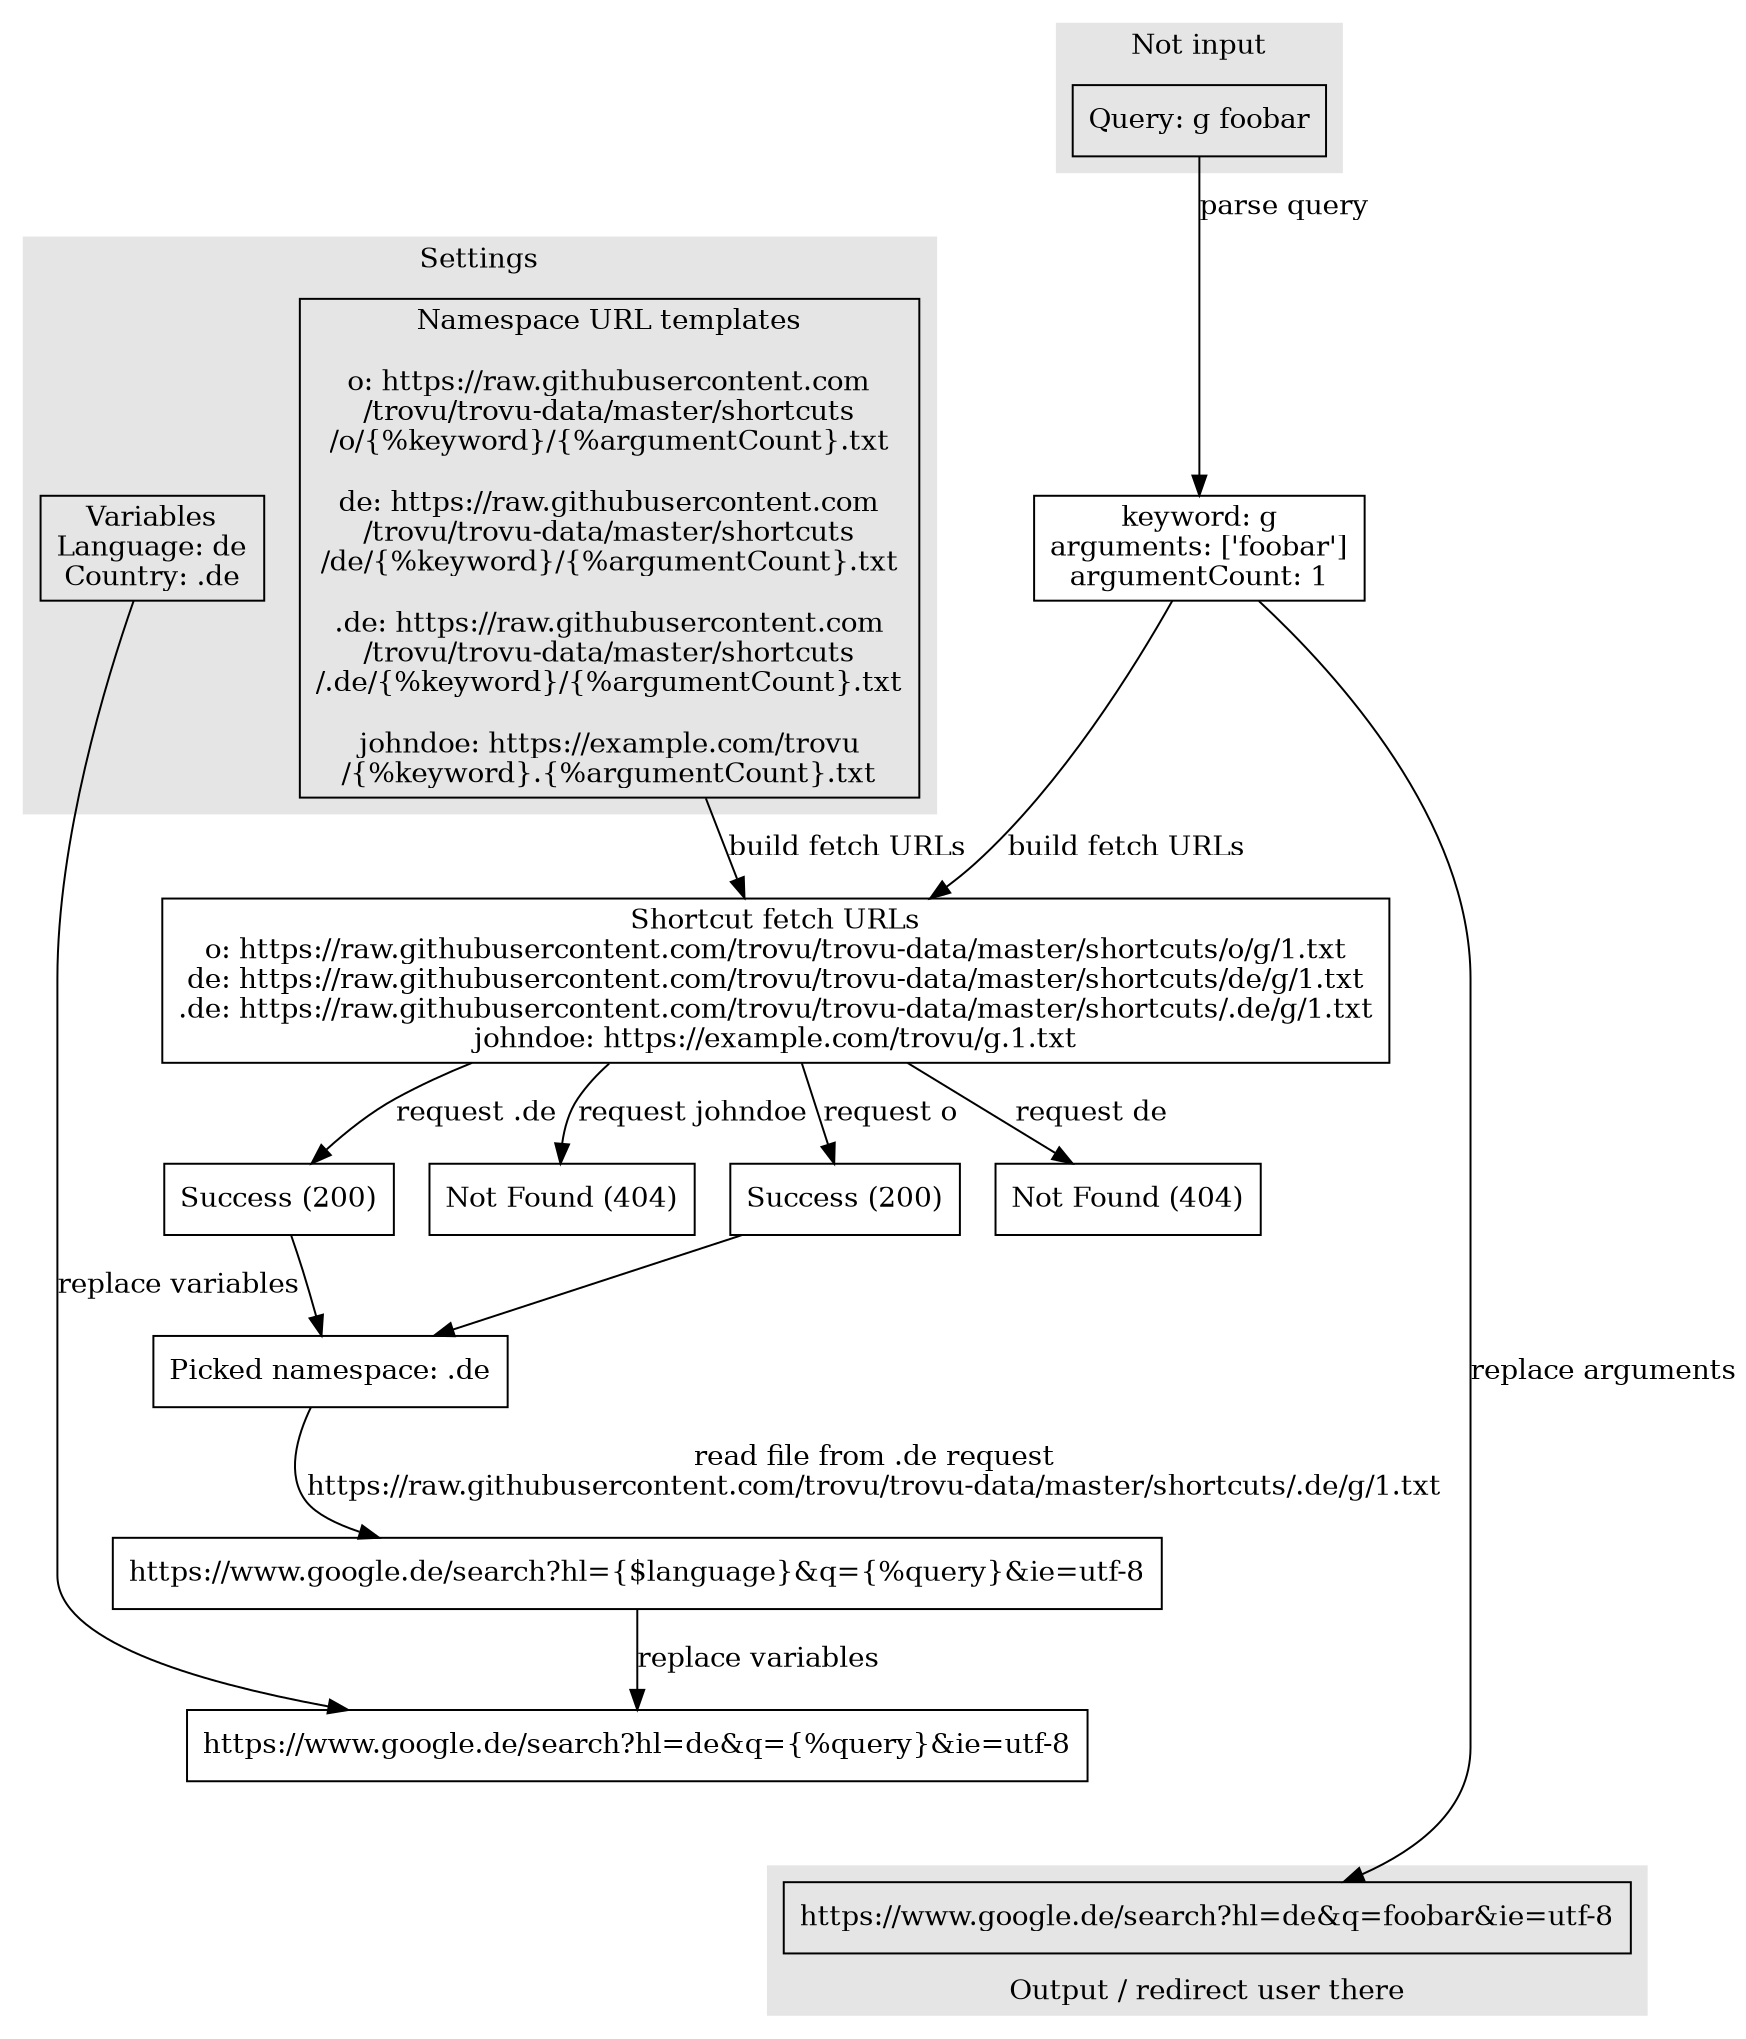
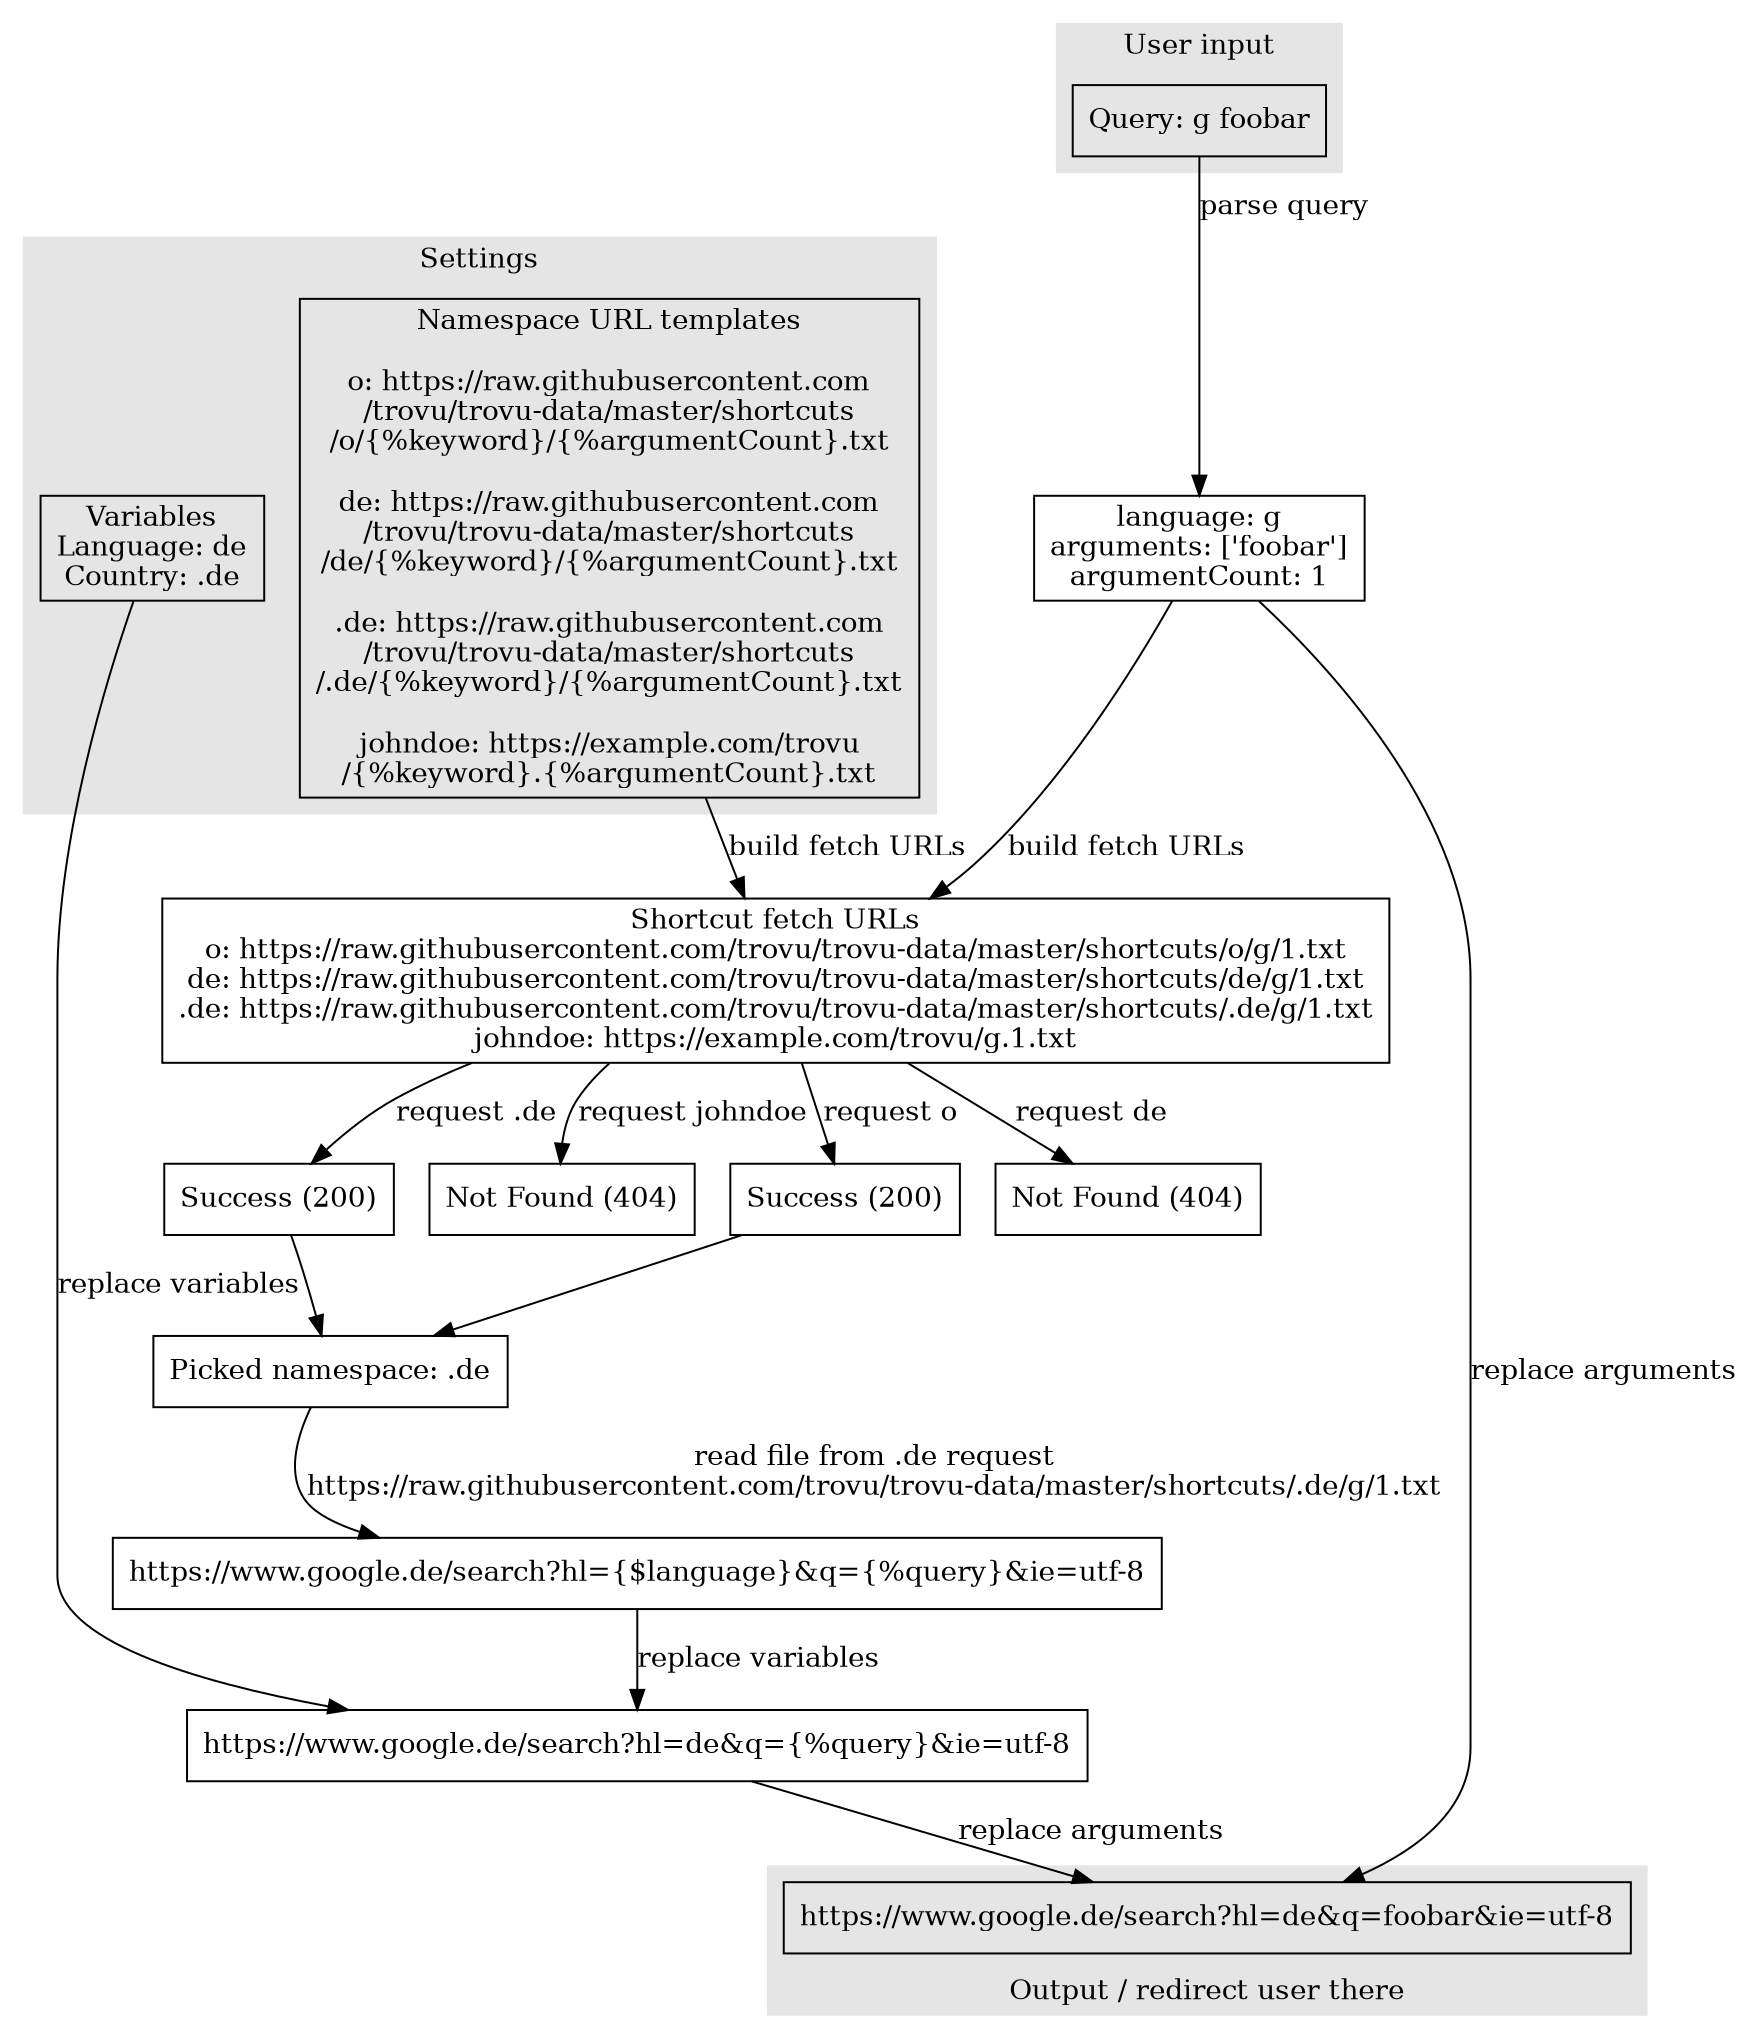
  digraph {
    node [shape=rectangle]
    n1 [label="Namespace URL templates\n\no: https://raw.githubusercontent.com\n/trovu/trovu-data/master/shortcuts\n/o/{%keyword}/{%argumentCount}.txt\n\nde: https://raw.githubusercontent.com\n/trovu/trovu-data/master/shortcuts\n/de/{%keyword}/{%argumentCount}.txt\n\n.de: https://raw.githubusercontent.com\n/trovu/trovu-data/master/shortcuts\n/.de/{%keyword}/{%argumentCount}.txt\n\njohndoe: https://example.com/trovu\n/{%keyword}.{%argumentCount}.txt\n"]
    n2 [label="Variables\nLanguage: de\nCountry: .de"]
    n3 [label="Query: g foobar"]
    n4 [label="https://www.google.de/search?hl=de&q=foobar&ie=utf-8"]
    n5 [label="Shortcut fetch URLs\no: https://raw.githubusercontent.com/trovu/trovu-data/master/shortcuts/o/g/1.txt\nde: https://raw.githubusercontent.com/trovu/trovu-data/master/shortcuts/de/g/1.txt\n.de: https://raw.githubusercontent.com/trovu/trovu-data/master/shortcuts/.de/g/1.txt\njohndoe: https://example.com/trovu/g.1.txt\n"]
    n6 [label="https://www.google.de/search?hl=de&q={%query}&ie=utf-8"]
-   n7 [label="keyword: g\narguments: ['foobar']\nargumentCount: 1"]
+   n7 [label="language: g\narguments: ['foobar']\nargumentCount: 1"]
    n8 [label="Success (200)"]
    n9 [label="Not Found (404)"]
    n10 [label="Success (200)"]
    n11 [label="Not Found (404)"]
    n12 [label="Picked namespace: .de"]
    n13 [label="https://www.google.de/search?hl={$language}&q={%query}&ie=utf-8"]
    subgraph cluster_1 {
      color=gray90
      label=Settings
      style=filled
      n1
      n2
    }
    subgraph cluster_2 {
      color=gray90
-     label="Not input"
+     label="User input"
      style=filled
      n3
    }
    subgraph cluster_3 {
      color=gray90
      label="Output / redirect user there"
      labelloc=b
      style=filled
      n4
    }
    n1 -> n5 [label="build fetch URLs"]
    n2 -> n6 [label="replace variables"]
    n3 -> n7 [label="parse query"]
    n5 -> n8 [label="request o"]
    n5 -> n9 [label="request de"]
    n5 -> n10 [label="request .de"]
    n5 -> n11 [label="request johndoe"]
+   n6 -> n4 [label="replace arguments"]
    n7 -> n4 [label="replace arguments"]
    n7 -> n5 [label="build fetch URLs"]
    n8 -> n12
    n10 -> n12
    n12 -> n13 [label="read file from .de request\nhttps://raw.githubusercontent.com/trovu/trovu-data/master/shortcuts/.de/g/1.txt"]
    n13 -> n6 [label="replace variables"]
  }
